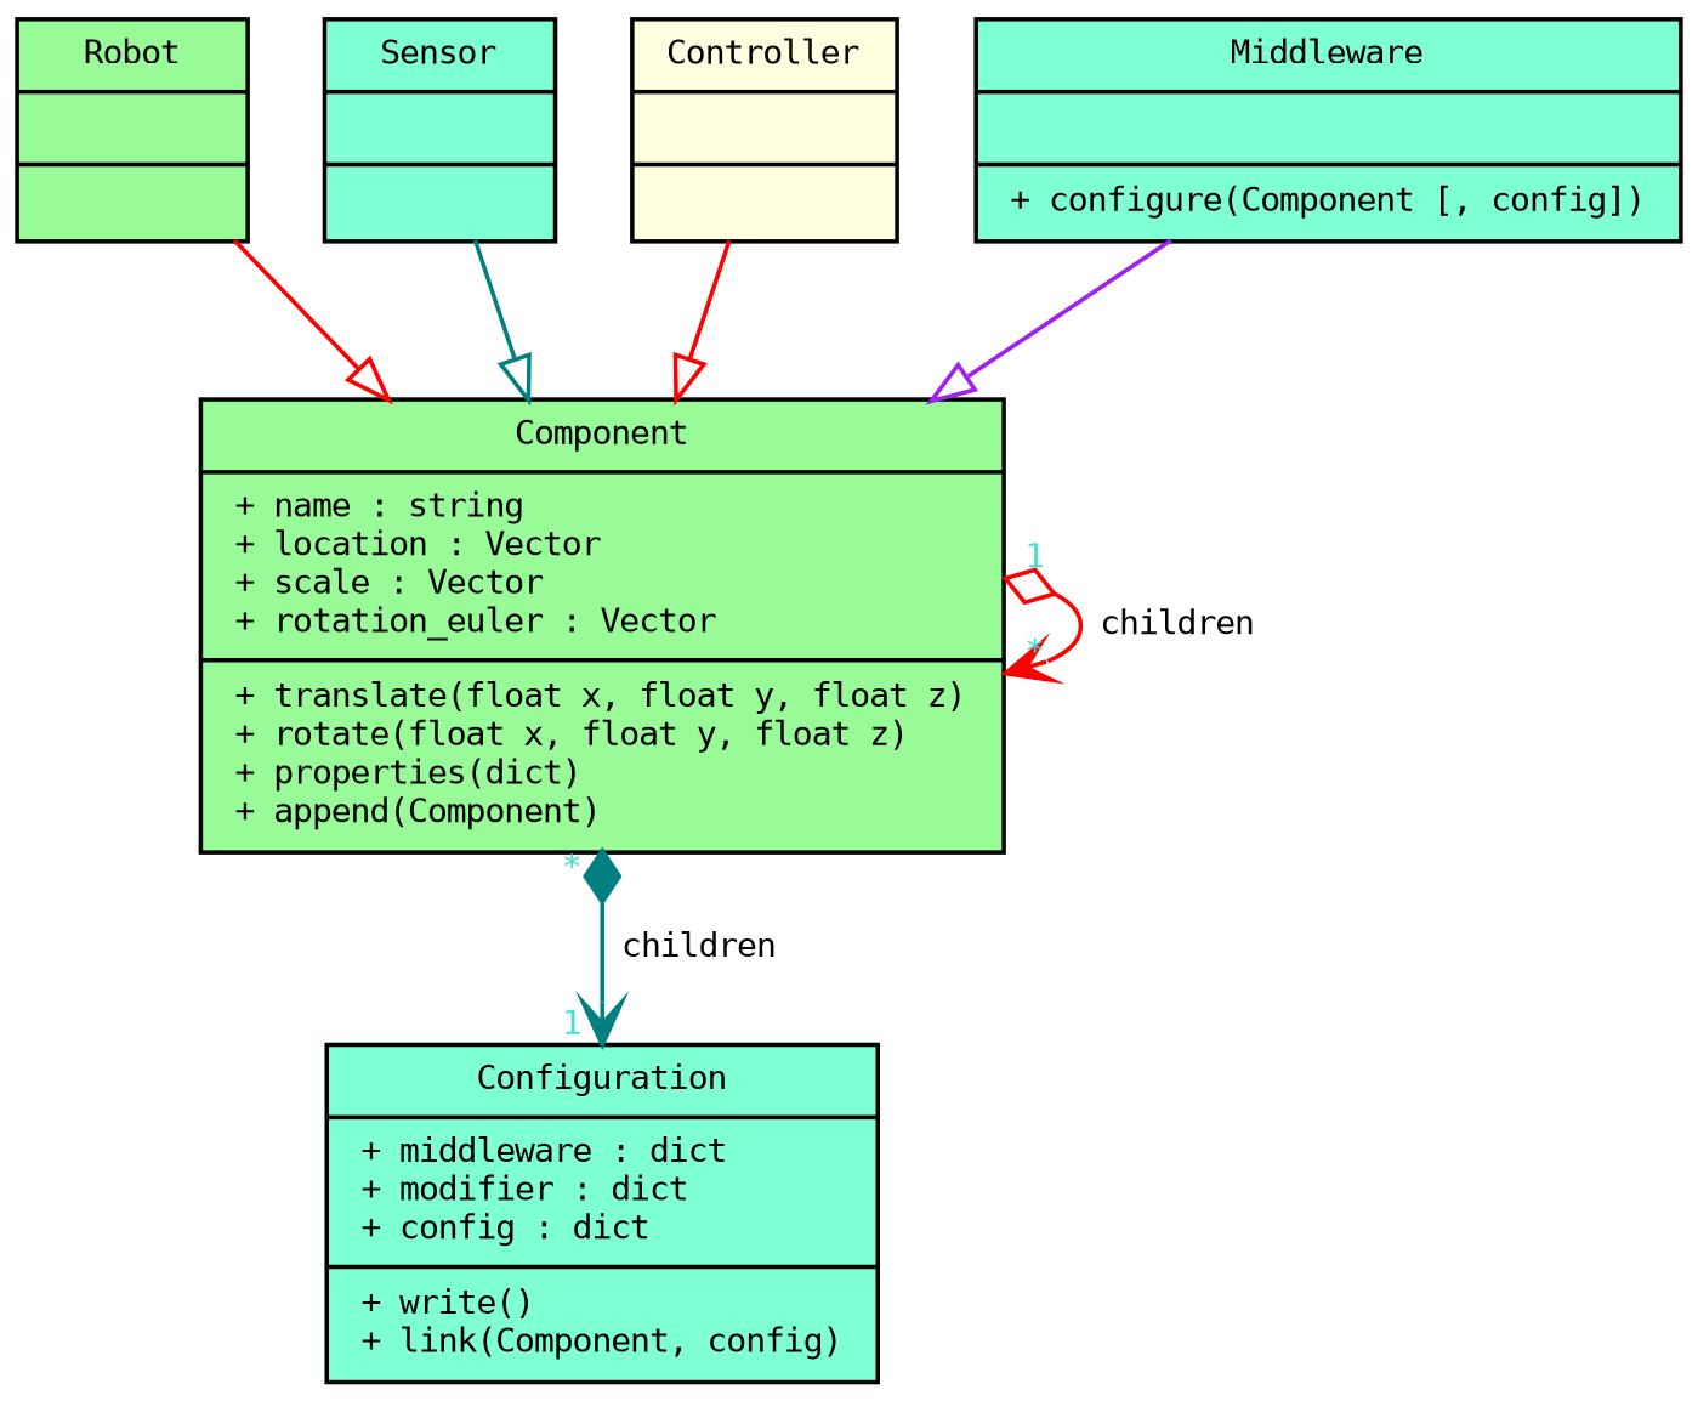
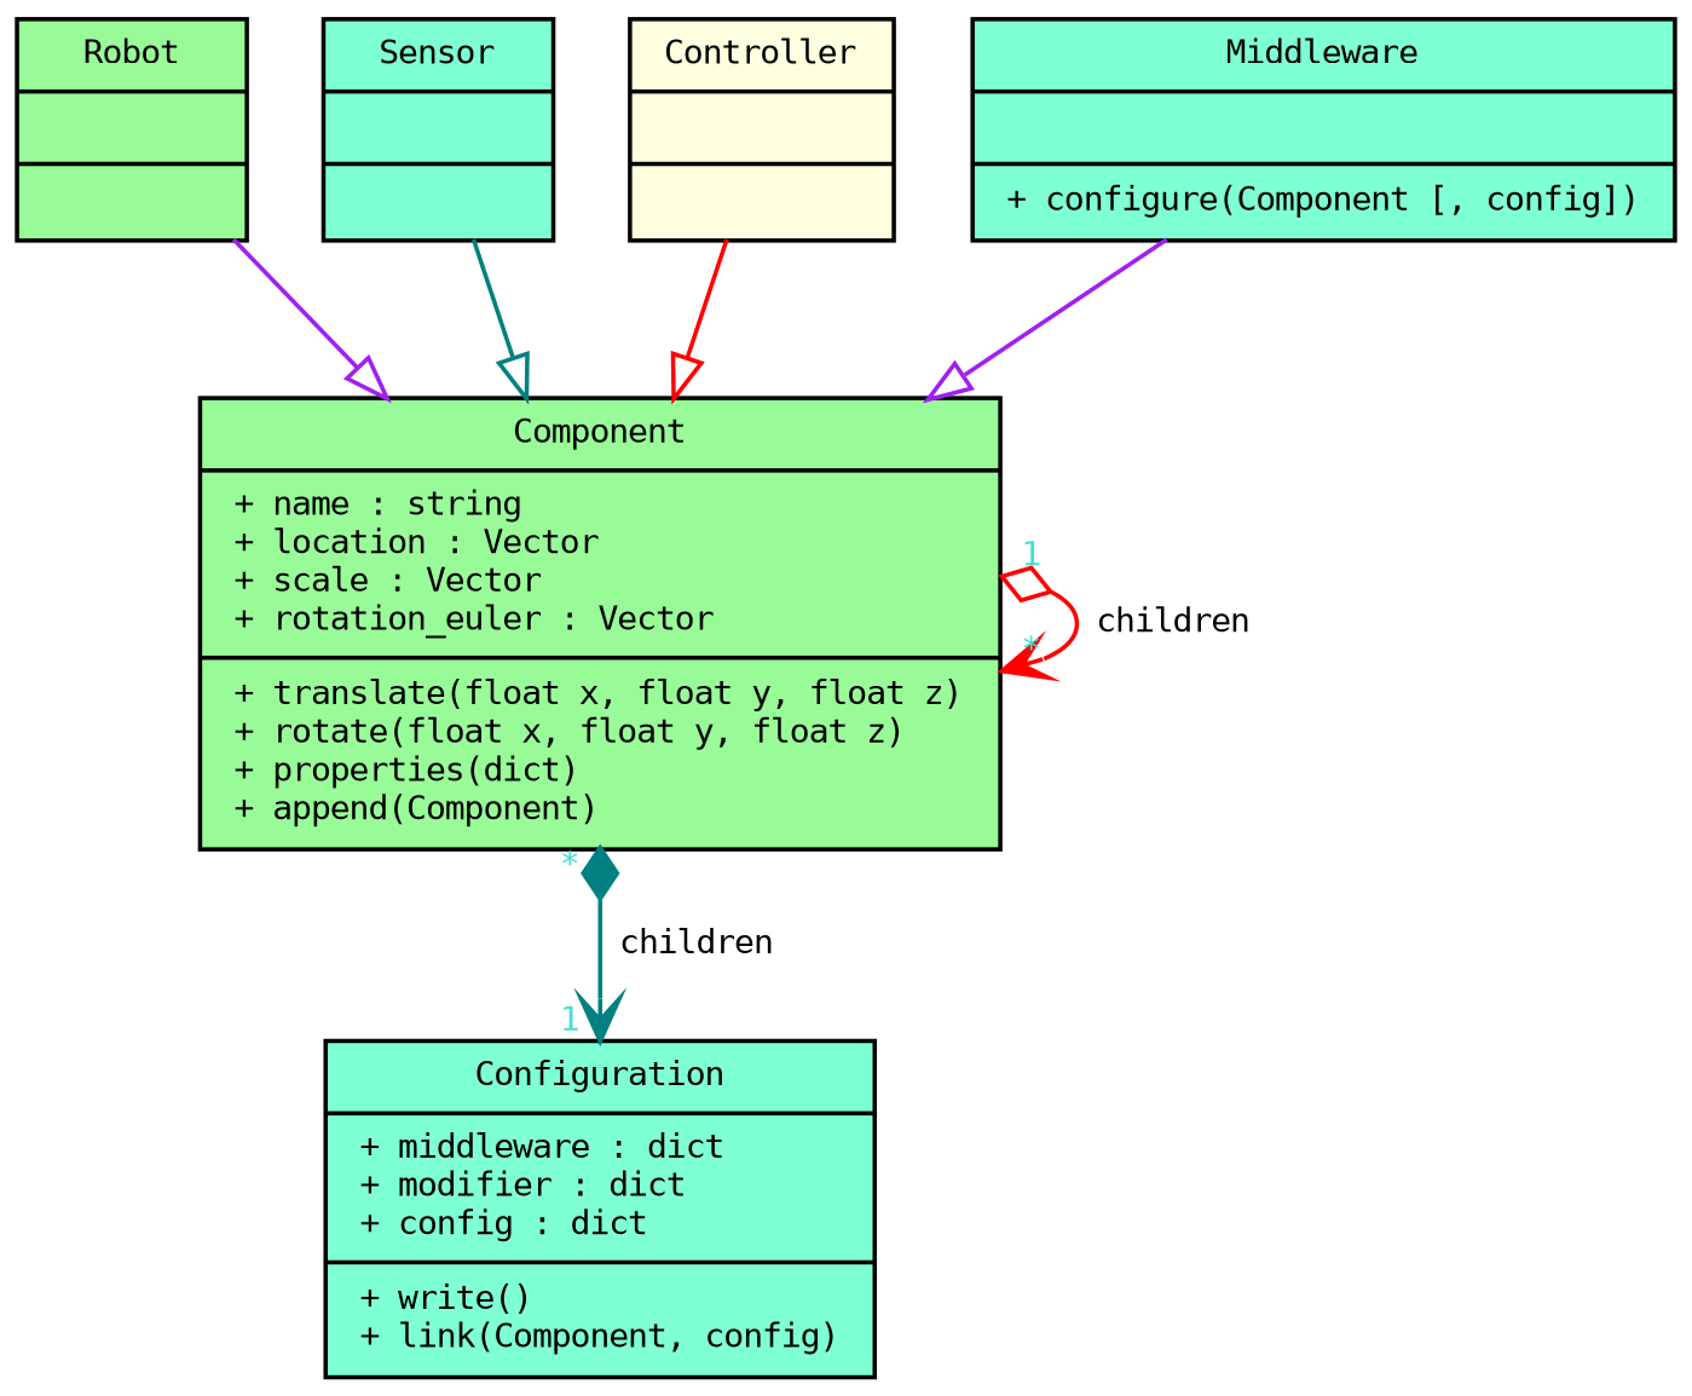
  digraph {
    fontname="DejaVu Sans Mono"
    fontsize=8
    node [fillcolor=aquamarine fontname="DejaVu Sans Mono" fontsize=8 shape=record style=filled]
    edge [arrowhead=onormal color=teal fontname="DejaVu Sans Mono" fontsize=8]
    n1 [label="{Configuration|+ middleware : dict\l+ modifier : dict\l+ config : dict\l|+ write()\l+ link(Component, config)\l}"]
    n2 [fillcolor=palegreen label="{Component|+ name : string\l+ location : Vector\l+ scale : Vector\l+ rotation_euler : Vector\l|+ translate(float x, float y, float z)\l+ rotate(float x, float y, float z)\l+ properties(dict)\l+ append(Component)\l}"]
    n3 [fillcolor=palegreen label="{Robot|\l|}"]
    n4 [label="{Sensor|\l|}"]
    n5 [fillcolor=lightyellow label="{Controller|\l|}"]
    n6 [label="{Middleware|\l|+ configure(Component [, config])\l}"]
    n2 -> n1 [arrowhead=vee arrowtail=diamond dir=both headlabel=" 1 " label=" children " labelfontcolor=turquoise taillabel=" * "]
    n2 -> n2 [arrowhead=vee arrowtail=odiamond color=red dir=both headlabel=" * " label=" children " labelfontcolor=turquoise taillabel=" 1 "]
-   n3 -> n2 [color=red]
+   n3 -> n2 [color=purple]
    n4 -> n2
    n5 -> n2 [color=red]
    n6 -> n2 [color=purple]
  }
